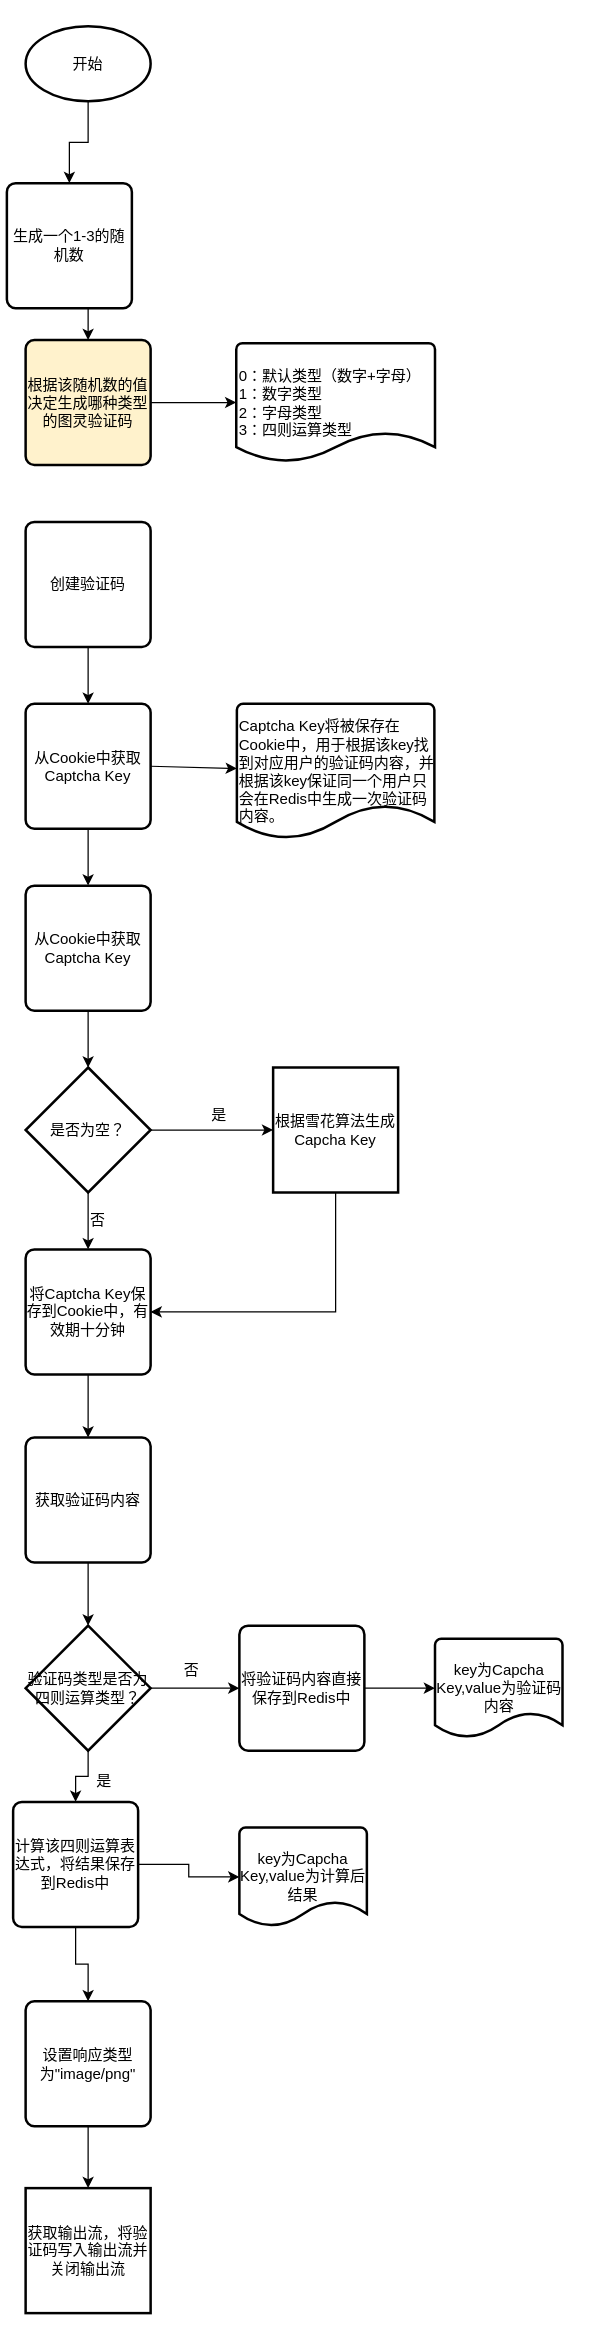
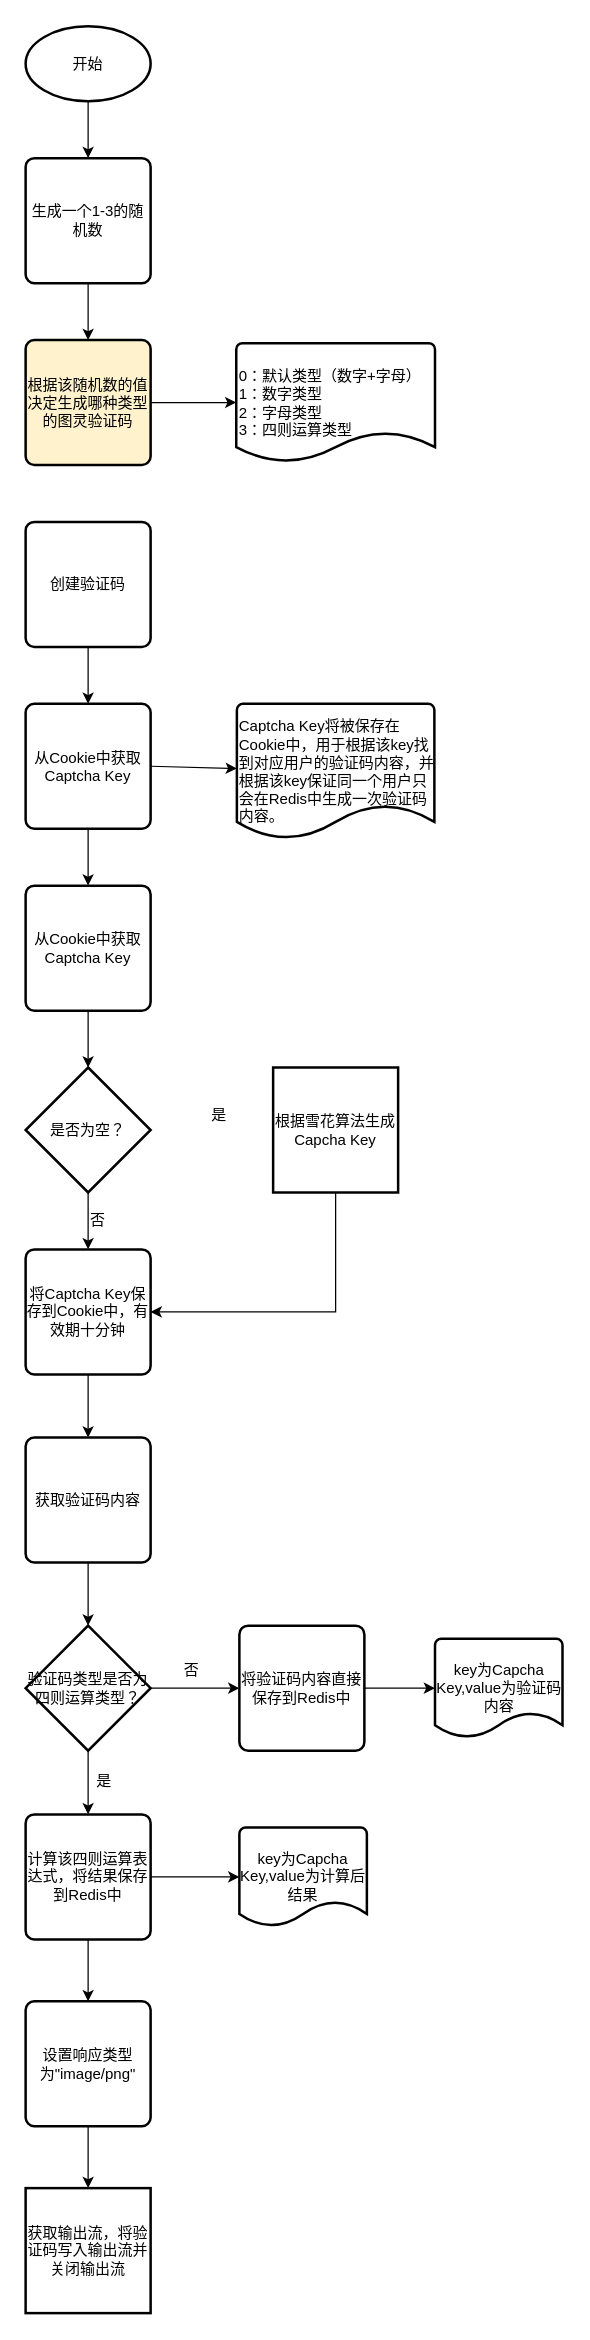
  <mxCell id="0" />
  <mxCell id="1" parent="0" />
  <mxCell id="2" style="edgeStyle=orthogonalEdgeStyle;rounded=0;orthogonalLoop=1;jettySize=auto;html=1;exitX=0.5;exitY=1;exitDx=0;exitDy=0;exitPerimeter=0;" edge="1" parent="1" source="3" target="5"><mxGeometry relative="1" as="geometry" /></mxCell>
  <mxCell id="3" value="开始" style="strokeWidth=2;html=1;shape=mxgraph.flowchart.start_1;whiteSpace=wrap;" vertex="1" parent="1"><mxGeometry x="20" y="20.5" width="100" height="60" as="geometry" /></mxCell>
  <mxCell id="4" style="edgeStyle=orthogonalEdgeStyle;rounded=0;orthogonalLoop=1;jettySize=auto;html=1;exitX=0.5;exitY=1;exitDx=0;exitDy=0;entryX=0.5;entryY=0;entryDx=0;entryDy=0;" edge="1" parent="1" source="5" target="7"><mxGeometry relative="1" as="geometry"><mxPoint x="70" y="282.667" as="targetPoint" /></mxGeometry></mxCell>
- <mxCell id="5" value="生成一个1-3的随机数" style="rounded=1;whiteSpace=wrap;html=1;absoluteArcSize=1;arcSize=14;strokeWidth=2;" vertex="1" parent="1"><mxGeometry x="5" y="146" width="100" height="100" as="geometry" /></mxCell>
+ <mxCell id="5" value="生成一个1-3的随机数" style="rounded=1;whiteSpace=wrap;html=1;absoluteArcSize=1;arcSize=14;strokeWidth=2;" vertex="1" parent="1"><mxGeometry x="20" y="126" width="100" height="100" as="geometry" /></mxCell>
  <mxCell id="6" style="rounded=0;orthogonalLoop=1;jettySize=auto;html=1;exitX=1;exitY=0.5;exitDx=0;exitDy=0;" edge="1" parent="1" source="7" target="15"><mxGeometry relative="1" as="geometry" /></mxCell>
  <mxCell id="7" value="根据该随机数的值决定生成哪种类型的图灵验证码" style="rounded=1;whiteSpace=wrap;html=1;absoluteArcSize=1;arcSize=14;strokeWidth=2;fillColor=#fff2cc;" vertex="1" parent="1"><mxGeometry x="20" y="271.5" width="100" height="100" as="geometry" /></mxCell>
  <mxCell id="8" value="" style="edgeStyle=none;rounded=0;orthogonalLoop=1;jettySize=auto;html=1;" edge="1" parent="1" source="9" target="12"><mxGeometry relative="1" as="geometry" /></mxCell>
  <mxCell id="9" value="创建验证码" style="rounded=1;whiteSpace=wrap;html=1;absoluteArcSize=1;arcSize=14;strokeWidth=2;" vertex="1" parent="1"><mxGeometry x="20" y="417" width="100" height="100" as="geometry" /></mxCell>
  <mxCell id="10" style="edgeStyle=none;rounded=0;orthogonalLoop=1;jettySize=auto;html=1;exitX=1;exitY=0.5;exitDx=0;exitDy=0;" edge="1" parent="1" source="12" target="16"><mxGeometry relative="1" as="geometry" /></mxCell>
  <mxCell id="11" value="" style="edgeStyle=none;rounded=0;orthogonalLoop=1;jettySize=auto;html=1;" edge="1" parent="1" source="12" target="14"><mxGeometry relative="1" as="geometry" /></mxCell>
  <mxCell id="12" value="从Cookie中获取Captcha Key" style="rounded=1;whiteSpace=wrap;html=1;absoluteArcSize=1;arcSize=14;strokeWidth=2;" vertex="1" parent="1"><mxGeometry x="20" y="562.5" width="100" height="100" as="geometry" /></mxCell>
  <mxCell id="13" style="edgeStyle=orthogonalEdgeStyle;rounded=0;orthogonalLoop=1;jettySize=auto;html=1;exitX=0.5;exitY=1;exitDx=0;exitDy=0;entryX=0.5;entryY=0;entryDx=0;entryDy=0;entryPerimeter=0;" edge="1" parent="1" source="14" target="19"><mxGeometry relative="1" as="geometry" /></mxCell>
  <mxCell id="14" value="从Cookie中获取Captcha Key" style="rounded=1;whiteSpace=wrap;html=1;absoluteArcSize=1;arcSize=14;strokeWidth=2;" vertex="1" parent="1"><mxGeometry x="20" y="708" width="100" height="100" as="geometry" /></mxCell>
  <mxCell id="15" value="0：默认类型（数字+字母）&lt;br&gt;1：数字类型&lt;br&gt;2：字母类型&lt;br&gt;3：四则运算类型" style="strokeWidth=2;html=1;shape=mxgraph.flowchart.document2;whiteSpace=wrap;size=0.25;align=left;" vertex="1" parent="1"><mxGeometry x="188.5" y="274" width="159" height="95" as="geometry" /></mxCell>
  <mxCell id="16" value="Captcha Key将被保存在Cookie中，用于根据该key找到对应用户的验证码内容，并根据该key保证同一个用户只会在Redis中生成一次验证码内容。" style="strokeWidth=2;html=1;shape=mxgraph.flowchart.document2;whiteSpace=wrap;size=0.25;align=left;" vertex="1" parent="1"><mxGeometry x="189" y="562.5" width="158" height="108" as="geometry" /></mxCell>
  <mxCell id="17" style="edgeStyle=orthogonalEdgeStyle;rounded=0;orthogonalLoop=1;jettySize=auto;html=1;exitX=0.5;exitY=1;exitDx=0;exitDy=0;exitPerimeter=0;" edge="1" parent="1" source="19"><mxGeometry relative="1" as="geometry"><mxPoint x="70" y="999" as="targetPoint" /></mxGeometry></mxCell>
- <mxCell id="18" style="edgeStyle=orthogonalEdgeStyle;rounded=0;orthogonalLoop=1;jettySize=auto;html=1;exitX=1;exitY=0.5;exitDx=0;exitDy=0;exitPerimeter=0;" edge="1" parent="1" source="19" target="22"><mxGeometry relative="1" as="geometry" /></mxCell>
  <mxCell id="19" value="是否为空？" style="strokeWidth=2;html=1;shape=mxgraph.flowchart.decision;whiteSpace=wrap;" vertex="1" parent="1"><mxGeometry x="20" y="853.5" width="100" height="100" as="geometry" /></mxCell>
  <mxCell id="20" value="否" style="text;html=1;resizable=0;points=[];autosize=1;align=left;verticalAlign=top;spacingTop=-4;" vertex="1" parent="1"><mxGeometry x="70" y="966" width="22" height="14" as="geometry" /></mxCell>
  <mxCell id="21" style="edgeStyle=orthogonalEdgeStyle;rounded=0;orthogonalLoop=1;jettySize=auto;html=1;" edge="1" parent="1" target="25"><mxGeometry relative="1" as="geometry"><mxPoint x="268" y="955" as="sourcePoint" /><Array as="points"><mxPoint x="268" y="904" /><mxPoint x="268" y="1039" /></Array></mxGeometry></mxCell>
  <mxCell id="22" value="&lt;span style=&quot;white-space: normal&quot;&gt;根据雪花算法生成Capcha Key&lt;/span&gt;" style="rounded=0;whiteSpace=wrap;html=1;absoluteArcSize=1;arcSize=14;strokeWidth=2;glass=0;comic=0;shadow=0;" vertex="1" parent="1"><mxGeometry x="218" y="853.5" width="100" height="100" as="geometry" /></mxCell>
  <mxCell id="23" value="是" style="text;html=1;resizable=0;points=[];autosize=1;align=left;verticalAlign=top;spacingTop=-4;" vertex="1" parent="1"><mxGeometry x="167" y="881.5" width="22" height="14" as="geometry" /></mxCell>
  <mxCell id="24" value="" style="edgeStyle=orthogonalEdgeStyle;rounded=0;orthogonalLoop=1;jettySize=auto;html=1;" edge="1" parent="1" source="25" target="27"><mxGeometry relative="1" as="geometry" /></mxCell>
  <mxCell id="25" value="将Captcha Key保存到Cookie中，有效期十分钟" style="rounded=1;whiteSpace=wrap;html=1;absoluteArcSize=1;arcSize=14;strokeWidth=2;shadow=0;glass=0;comic=0;" vertex="1" parent="1"><mxGeometry x="20" y="999" width="100" height="100" as="geometry" /></mxCell>
  <mxCell id="26" style="edgeStyle=orthogonalEdgeStyle;rounded=0;orthogonalLoop=1;jettySize=auto;html=1;exitX=0.5;exitY=1;exitDx=0;exitDy=0;" edge="1" parent="1" source="27" target="30"><mxGeometry relative="1" as="geometry" /></mxCell>
  <mxCell id="27" value="获取验证码内容" style="rounded=1;whiteSpace=wrap;html=1;absoluteArcSize=1;arcSize=14;strokeWidth=2;shadow=0;glass=0;comic=0;" vertex="1" parent="1"><mxGeometry x="20" y="1149.5" width="100" height="100" as="geometry" /></mxCell>
  <mxCell id="28" style="edgeStyle=orthogonalEdgeStyle;rounded=0;orthogonalLoop=1;jettySize=auto;html=1;exitX=0.5;exitY=1;exitDx=0;exitDy=0;exitPerimeter=0;" edge="1" parent="1" source="30" target="33"><mxGeometry relative="1" as="geometry"><mxPoint x="70" y="1448.667" as="targetPoint" /></mxGeometry></mxCell>
  <mxCell id="29" style="edgeStyle=orthogonalEdgeStyle;rounded=0;orthogonalLoop=1;jettySize=auto;html=1;exitX=1;exitY=0.5;exitDx=0;exitDy=0;exitPerimeter=0;" edge="1" parent="1" source="30" target="38"><mxGeometry relative="1" as="geometry" /></mxCell>
  <mxCell id="30" value="验证码类型是否为四则运算类型？" style="strokeWidth=2;html=1;shape=mxgraph.flowchart.decision;whiteSpace=wrap;rounded=0;shadow=0;glass=0;comic=0;" vertex="1" parent="1"><mxGeometry x="20" y="1300" width="100" height="100" as="geometry" /></mxCell>
  <mxCell id="31" style="edgeStyle=orthogonalEdgeStyle;rounded=0;orthogonalLoop=1;jettySize=auto;html=1;exitX=1;exitY=0.5;exitDx=0;exitDy=0;" edge="1" parent="1" source="33" target="42"><mxGeometry relative="1" as="geometry" /></mxCell>
  <mxCell id="32" value="" style="edgeStyle=orthogonalEdgeStyle;rounded=0;orthogonalLoop=1;jettySize=auto;html=1;" edge="1" parent="1" source="33" target="35"><mxGeometry relative="1" as="geometry" /></mxCell>
- <mxCell id="33" value="计算该四则运算表达式，将结果保存到Redis中" style="rounded=1;whiteSpace=wrap;html=1;absoluteArcSize=1;arcSize=14;strokeWidth=2;shadow=0;glass=0;comic=0;" vertex="1" parent="1"><mxGeometry x="10" y="1441" width="100" height="100" as="geometry" /></mxCell>
+ <mxCell id="33" value="计算该四则运算表达式，将结果保存到Redis中" style="rounded=1;whiteSpace=wrap;html=1;absoluteArcSize=1;arcSize=14;strokeWidth=2;shadow=0;glass=0;comic=0;" vertex="1" parent="1"><mxGeometry x="20" y="1451" width="100" height="100" as="geometry" /></mxCell>
  <mxCell id="34" value="" style="edgeStyle=orthogonalEdgeStyle;rounded=0;orthogonalLoop=1;jettySize=auto;html=1;" edge="1" parent="1" source="35" target="36"><mxGeometry relative="1" as="geometry" /></mxCell>
  <mxCell id="35" value="设置响应类型为&quot;image/png&quot;" style="rounded=1;whiteSpace=wrap;html=1;absoluteArcSize=1;arcSize=14;strokeWidth=2;shadow=0;glass=0;comic=0;" vertex="1" parent="1"><mxGeometry x="20" y="1600.5" width="100" height="100" as="geometry" /></mxCell>
  <mxCell id="36" value="获取输出流，将验证码写入输出流并关闭输出流" style="whiteSpace=wrap;html=1;absoluteArcSize=1;arcSize=14;strokeWidth=2;shadow=0;glass=0;comic=0;rounded=0;" vertex="1" parent="1"><mxGeometry x="20" y="1750" width="100" height="100" as="geometry" /></mxCell>
  <mxCell id="37" style="edgeStyle=orthogonalEdgeStyle;rounded=0;orthogonalLoop=1;jettySize=auto;html=1;exitX=1;exitY=0.5;exitDx=0;exitDy=0;" edge="1" parent="1" source="38" target="41"><mxGeometry relative="1" as="geometry" /></mxCell>
  <mxCell id="38" value="将验证码内容直接保存到Redis中" style="rounded=1;whiteSpace=wrap;html=1;absoluteArcSize=1;arcSize=14;strokeWidth=2;shadow=0;glass=0;comic=0;" vertex="1" parent="1"><mxGeometry x="191" y="1300" width="100" height="100" as="geometry" /></mxCell>
  <mxCell id="39" value="是" style="text;html=1;resizable=0;points=[];autosize=1;align=left;verticalAlign=top;spacingTop=-4;" vertex="1" parent="1"><mxGeometry x="75" y="1414.5" width="22" height="14" as="geometry" /></mxCell>
  <mxCell id="40" value="否" style="text;html=1;resizable=0;points=[];autosize=1;align=left;verticalAlign=top;spacingTop=-4;" vertex="1" parent="1"><mxGeometry x="144.5" y="1325.5" width="22" height="14" as="geometry" /></mxCell>
  <mxCell id="41" value="key为Capcha Key,value为验证码内容" style="strokeWidth=2;html=1;shape=mxgraph.flowchart.document2;whiteSpace=wrap;size=0.25;rounded=0;shadow=0;glass=0;comic=0;" vertex="1" parent="1"><mxGeometry x="347.5" y="1310.5" width="102" height="79" as="geometry" /></mxCell>
  <mxCell id="42" value="key为Capcha Key,value为计算后结果" style="strokeWidth=2;html=1;shape=mxgraph.flowchart.document2;whiteSpace=wrap;size=0.25;rounded=0;shadow=0;glass=0;comic=0;" vertex="1" parent="1"><mxGeometry x="191" y="1461.5" width="102" height="79" as="geometry" /></mxCell>
